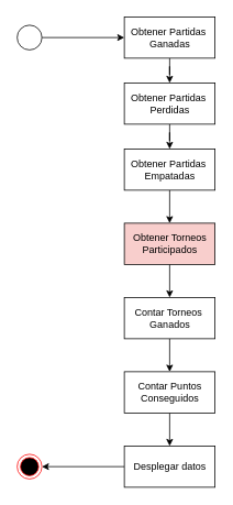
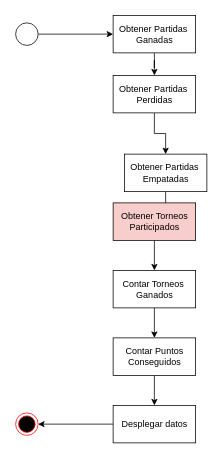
  <mxCell id="0" />
  <mxCell id="1" parent="0" />
  <mxCell id="2" style="edgeStyle=orthogonalEdgeStyle;rounded=0;orthogonalLoop=1;jettySize=auto;html=1;" edge="1" parent="1" source="3" target="6"><mxGeometry relative="1" as="geometry" /></mxCell>
  <mxCell id="3" value="" style="ellipse;whiteSpace=wrap;html=1;aspect=fixed;" vertex="1" parent="1"><mxGeometry x="20" y="30" width="30" height="30" as="geometry" /></mxCell>
  <mxCell id="4" value="" style="ellipse;html=1;shape=endState;fillColor=#000000;strokeColor=#ff0000;" vertex="1" parent="1"><mxGeometry x="20" y="550" width="30" height="30" as="geometry" /></mxCell>
  <mxCell id="5" style="edgeStyle=orthogonalEdgeStyle;rounded=0;orthogonalLoop=1;jettySize=auto;html=1;" edge="1" parent="1" source="6" target="10"><mxGeometry relative="1" as="geometry" /></mxCell>
  <mxCell id="6" value="Obtener Partidas&amp;nbsp;&lt;br&gt;Ganadas" style="html=1;" vertex="1" parent="1"><mxGeometry x="150" y="20" width="110" height="50" as="geometry" /></mxCell>
  <mxCell id="7" style="edgeStyle=orthogonalEdgeStyle;rounded=0;orthogonalLoop=1;jettySize=auto;html=1;" edge="1" parent="1" source="8" target="4"><mxGeometry relative="1" as="geometry" /></mxCell>
  <mxCell id="8" value="Desplegar datos" style="html=1;" vertex="1" parent="1"><mxGeometry x="150" y="540" width="110" height="50" as="geometry" /></mxCell>
  <mxCell id="9" style="edgeStyle=orthogonalEdgeStyle;rounded=0;orthogonalLoop=1;jettySize=auto;html=1;" edge="1" parent="1" source="10" target="12"><mxGeometry relative="1" as="geometry" /></mxCell>
  <mxCell id="10" value="Obtener Partidas&amp;nbsp;&lt;br&gt;Perdidas" style="html=1;" vertex="1" parent="1"><mxGeometry x="150" y="100" width="110" height="50" as="geometry" /></mxCell>
  <mxCell id="11" style="edgeStyle=orthogonalEdgeStyle;rounded=0;orthogonalLoop=1;jettySize=auto;html=1;" edge="1" parent="1" source="12" target="14"><mxGeometry relative="1" as="geometry" /></mxCell>
- <mxCell id="12" value="Obtener Partidas&amp;nbsp;&lt;br&gt;Empatadas" style="html=1;" vertex="1" parent="1"><mxGeometry x="150" y="180" width="110" height="50" as="geometry" /></mxCell>
+ <mxCell id="12" value="Obtener Partidas&amp;nbsp;&lt;br&gt;Empatadas" style="html=1;" vertex="1" parent="1"><mxGeometry x="165" y="205" width="110" height="50" as="geometry" /></mxCell>
  <mxCell id="13" style="edgeStyle=orthogonalEdgeStyle;rounded=0;orthogonalLoop=1;jettySize=auto;html=1;" edge="1" parent="1" source="14" target="16"><mxGeometry relative="1" as="geometry" /></mxCell>
  <mxCell id="14" value="Obtener Torneos&lt;br&gt;Participados" style="html=1;fillColor=#f8cecc;" vertex="1" parent="1"><mxGeometry x="150" y="270" width="110" height="50" as="geometry" /></mxCell>
  <mxCell id="15" style="edgeStyle=orthogonalEdgeStyle;rounded=0;orthogonalLoop=1;jettySize=auto;html=1;" edge="1" parent="1" source="16" target="18"><mxGeometry relative="1" as="geometry" /></mxCell>
  <mxCell id="16" value="Contar Torneos&amp;nbsp;&lt;br&gt;Ganados" style="html=1;" vertex="1" parent="1"><mxGeometry x="150" y="360" width="110" height="50" as="geometry" /></mxCell>
  <mxCell id="17" style="edgeStyle=orthogonalEdgeStyle;rounded=0;orthogonalLoop=1;jettySize=auto;html=1;" edge="1" parent="1" source="18" target="8"><mxGeometry relative="1" as="geometry" /></mxCell>
  <mxCell id="18" value="Contar Puntos&lt;br&gt;Conseguidos" style="html=1;" vertex="1" parent="1"><mxGeometry x="150" y="450" width="110" height="50" as="geometry" /></mxCell>
